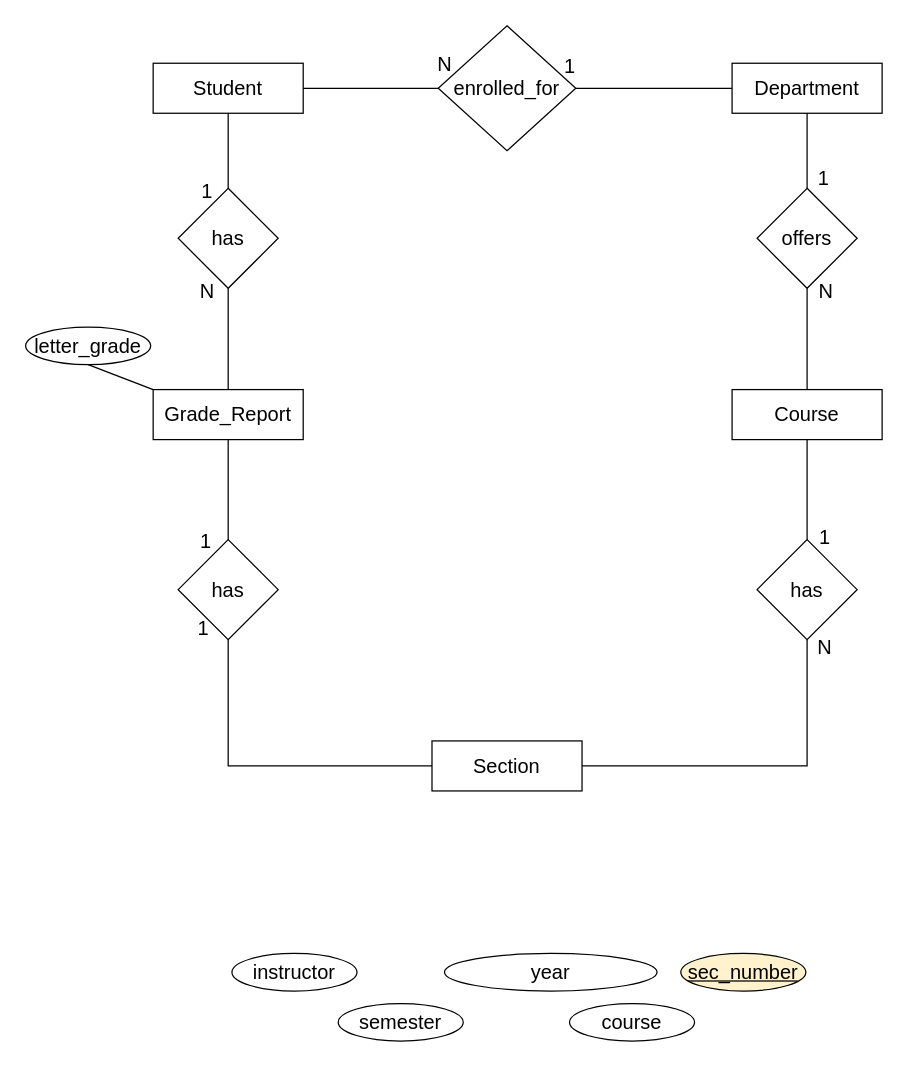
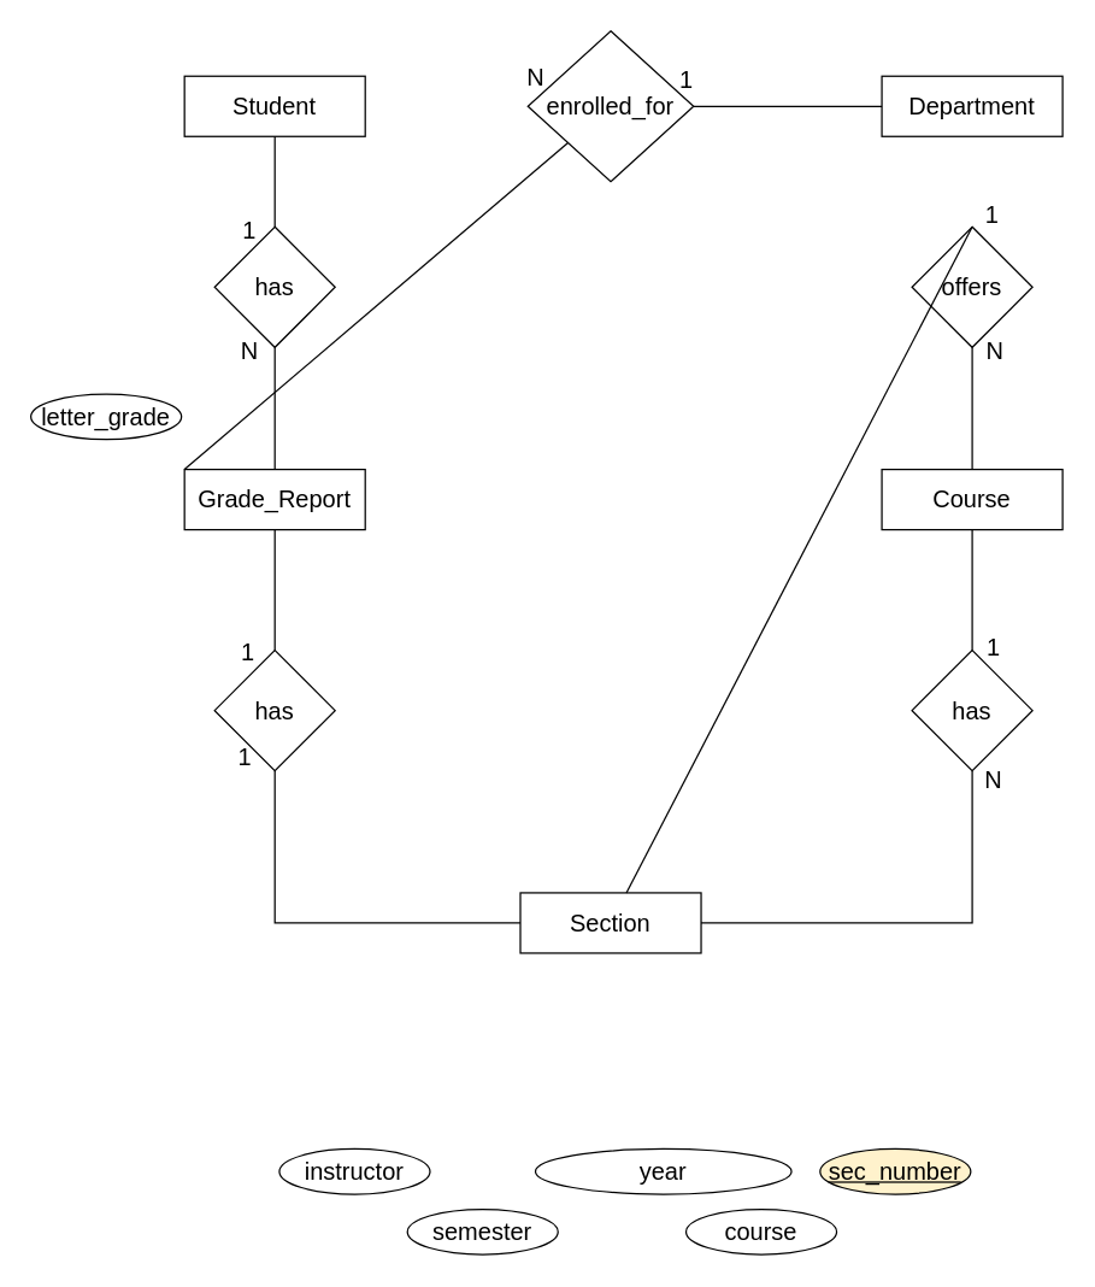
  <mxCell id="0" />
  <mxCell id="1" parent="0" />
  <mxCell id="2" value="Student" style="rounded=0;whiteSpace=wrap;html=1;fontSize=16;" vertex="1" parent="1"><mxGeometry x="122" y="50" width="120" height="40" as="geometry" /></mxCell>
  <mxCell id="3" value="Department" style="rounded=0;whiteSpace=wrap;html=1;fontSize=16;" vertex="1" parent="1"><mxGeometry x="585" y="50" width="120" height="40" as="geometry" /></mxCell>
  <mxCell id="4" value="Grade_Report" style="rounded=0;whiteSpace=wrap;html=1;fontSize=16;" vertex="1" parent="1"><mxGeometry x="122" y="311" width="120" height="40" as="geometry" /></mxCell>
  <mxCell id="5" value="Course" style="rounded=0;whiteSpace=wrap;html=1;fontSize=16;" vertex="1" parent="1"><mxGeometry x="585" y="311" width="120" height="40" as="geometry" /></mxCell>
  <mxCell id="6" value="Section" style="rounded=0;whiteSpace=wrap;html=1;fontSize=16;" vertex="1" parent="1"><mxGeometry x="345" y="592" width="120" height="40" as="geometry" /></mxCell>
  <mxCell id="7" value="has" style="rhombus;whiteSpace=wrap;html=1;fontSize=16;rounded=0;" vertex="1" parent="1"><mxGeometry x="605" y="431" width="80" height="80" as="geometry" /></mxCell>
  <mxCell id="8" value="has" style="rhombus;whiteSpace=wrap;html=1;fontSize=16;rounded=0;" vertex="1" parent="1"><mxGeometry x="142" y="431" width="80" height="80" as="geometry" /></mxCell>
  <mxCell id="9" value="has" style="rhombus;whiteSpace=wrap;html=1;fontSize=16;rounded=0;" vertex="1" parent="1"><mxGeometry x="142" y="150" width="80" height="80" as="geometry" /></mxCell>
  <mxCell id="10" value="offers" style="rhombus;whiteSpace=wrap;html=1;fontSize=16;rounded=0;" vertex="1" parent="1"><mxGeometry x="605" y="150" width="80" height="80" as="geometry" /></mxCell>
  <mxCell id="11" value="enrolled_for" style="rhombus;whiteSpace=wrap;html=1;fontSize=16;rounded=0;" vertex="1" parent="1"><mxGeometry x="350" y="20" width="110" height="100" as="geometry" /></mxCell>
- <mxCell id="12" value="" style="endArrow=none;html=1;rounded=0;fontSize=16;exitX=1;exitY=0.5;exitDx=0;exitDy=0;entryX=0;entryY=0.5;entryDx=0;entryDy=0;" edge="1" parent="1" source="2" target="11"><mxGeometry width="50" height="50" relative="1" as="geometry"><mxPoint x="385" y="340" as="sourcePoint" /><mxPoint x="435" y="290" as="targetPoint" /></mxGeometry></mxCell>
  <mxCell id="13" value="" style="endArrow=none;html=1;rounded=0;fontSize=16;exitX=1;exitY=0.5;exitDx=0;exitDy=0;entryX=0;entryY=0.5;entryDx=0;entryDy=0;" edge="1" parent="1" source="11" target="3"><mxGeometry width="50" height="50" relative="1" as="geometry"><mxPoint x="235" y="80" as="sourcePoint" /><mxPoint x="360" y="80" as="targetPoint" /></mxGeometry></mxCell>
  <mxCell id="14" value="" style="endArrow=none;html=1;rounded=0;fontSize=16;entryX=0.5;entryY=1;entryDx=0;entryDy=0;exitX=0.5;exitY=0;exitDx=0;exitDy=0;" edge="1" parent="1" source="9" target="2"><mxGeometry width="50" height="50" relative="1" as="geometry"><mxPoint x="385" y="340" as="sourcePoint" /><mxPoint x="435" y="290" as="targetPoint" /></mxGeometry></mxCell>
  <mxCell id="15" value="" style="endArrow=none;html=1;rounded=0;fontSize=16;entryX=0.5;entryY=1;entryDx=0;entryDy=0;exitX=0.5;exitY=0;exitDx=0;exitDy=0;" edge="1" parent="1" source="4" target="9"><mxGeometry width="50" height="50" relative="1" as="geometry"><mxPoint x="385" y="282" as="sourcePoint" /><mxPoint x="435" y="232" as="targetPoint" /></mxGeometry></mxCell>
  <mxCell id="16" value="" style="endArrow=none;html=1;rounded=0;fontSize=16;entryX=0.5;entryY=1;entryDx=0;entryDy=0;exitX=0.5;exitY=0;exitDx=0;exitDy=0;" edge="1" parent="1" source="5" target="10"><mxGeometry width="50" height="50" relative="1" as="geometry"><mxPoint x="385" y="282" as="sourcePoint" /><mxPoint x="435" y="232" as="targetPoint" /></mxGeometry></mxCell>
- <mxCell id="17" value="" style="endArrow=none;html=1;rounded=0;fontSize=16;entryX=0.5;entryY=1;entryDx=0;entryDy=0;exitX=0.5;exitY=0;exitDx=0;exitDy=0;" edge="1" parent="1" source="10" target="3"><mxGeometry width="50" height="50" relative="1" as="geometry"><mxPoint x="385" y="340" as="sourcePoint" /><mxPoint x="435" y="290" as="targetPoint" /></mxGeometry></mxCell>
+ <mxCell id="17" value="" style="endArrow=none;html=1;rounded=0;fontSize=16;exitX=0.5;exitY=0;exitDx=0;exitDy=0;" edge="1" parent="1" source="10" target="6"><mxGeometry width="50" height="50" relative="1" as="geometry"><mxPoint x="385" y="340" as="sourcePoint" /><mxPoint x="435" y="290" as="targetPoint" /></mxGeometry></mxCell>
  <mxCell id="18" value="" style="endArrow=none;html=1;rounded=0;fontSize=16;entryX=0.5;entryY=1;entryDx=0;entryDy=0;exitX=0.5;exitY=0;exitDx=0;exitDy=0;" edge="1" parent="1" source="8" target="4"><mxGeometry width="50" height="50" relative="1" as="geometry"><mxPoint x="385" y="282" as="sourcePoint" /><mxPoint x="435" y="232" as="targetPoint" /></mxGeometry></mxCell>
  <mxCell id="19" value="" style="endArrow=none;html=1;rounded=0;fontSize=16;entryX=0.5;entryY=1;entryDx=0;entryDy=0;exitX=0.5;exitY=0;exitDx=0;exitDy=0;" edge="1" parent="1" source="7" target="5"><mxGeometry width="50" height="50" relative="1" as="geometry"><mxPoint x="385" y="512" as="sourcePoint" /><mxPoint x="435" y="462" as="targetPoint" /></mxGeometry></mxCell>
  <mxCell id="20" value="" style="endArrow=none;html=1;rounded=0;fontSize=16;exitX=0.5;exitY=1;exitDx=0;exitDy=0;entryX=0;entryY=0.5;entryDx=0;entryDy=0;" edge="1" parent="1" source="8" target="6"><mxGeometry width="50" height="50" relative="1" as="geometry"><mxPoint x="385" y="392" as="sourcePoint" /><mxPoint x="435" y="342" as="targetPoint" /><Array as="points"><mxPoint x="182" y="612" /></Array></mxGeometry></mxCell>
  <mxCell id="21" value="" style="endArrow=none;html=1;rounded=0;fontSize=16;entryX=0.5;entryY=1;entryDx=0;entryDy=0;exitX=1;exitY=0.5;exitDx=0;exitDy=0;" edge="1" parent="1" source="6" target="7"><mxGeometry width="50" height="50" relative="1" as="geometry"><mxPoint x="385" y="392" as="sourcePoint" /><mxPoint x="435" y="342" as="targetPoint" /><Array as="points"><mxPoint x="645" y="612" /></Array></mxGeometry></mxCell>
  <mxCell id="22" value="1" style="text;html=1;align=center;verticalAlign=middle;resizable=0;points=[];autosize=1;strokeColor=none;fillColor=none;fontSize=16;" vertex="1" parent="1"><mxGeometry x="445" y="42" width="20" height="20" as="geometry" /></mxCell>
  <mxCell id="23" value="N" style="text;html=1;align=center;verticalAlign=middle;resizable=0;points=[];autosize=1;strokeColor=none;fillColor=none;fontSize=16;" vertex="1" parent="1"><mxGeometry x="340" y="41" width="30" height="20" as="geometry" /></mxCell>
  <mxCell id="24" value="N" style="text;html=1;align=center;verticalAlign=middle;resizable=0;points=[];autosize=1;strokeColor=none;fillColor=none;fontSize=16;" vertex="1" parent="1"><mxGeometry x="150" y="222" width="30" height="20" as="geometry" /></mxCell>
  <mxCell id="25" value="1" style="text;html=1;align=center;verticalAlign=middle;resizable=0;points=[];autosize=1;strokeColor=none;fillColor=none;fontSize=16;" vertex="1" parent="1"><mxGeometry x="155" y="142" width="20" height="20" as="geometry" /></mxCell>
  <mxCell id="26" value="1" style="text;html=1;align=center;verticalAlign=middle;resizable=0;points=[];autosize=1;strokeColor=none;fillColor=none;fontSize=16;" vertex="1" parent="1"><mxGeometry x="152" y="492" width="20" height="20" as="geometry" /></mxCell>
  <mxCell id="27" value="1" style="text;html=1;align=center;verticalAlign=middle;resizable=0;points=[];autosize=1;strokeColor=none;fillColor=none;fontSize=16;" vertex="1" parent="1"><mxGeometry x="154" y="422" width="20" height="20" as="geometry" /></mxCell>
  <mxCell id="28" value="1" style="text;html=1;align=center;verticalAlign=middle;resizable=0;points=[];autosize=1;strokeColor=none;fillColor=none;fontSize=16;" vertex="1" parent="1"><mxGeometry x="649" y="419" width="20" height="20" as="geometry" /></mxCell>
  <mxCell id="29" value="N" style="text;html=1;align=center;verticalAlign=middle;resizable=0;points=[];autosize=1;strokeColor=none;fillColor=none;fontSize=16;" vertex="1" parent="1"><mxGeometry x="644" y="507" width="30" height="20" as="geometry" /></mxCell>
  <mxCell id="30" value="N" style="text;html=1;align=center;verticalAlign=middle;resizable=0;points=[];autosize=1;strokeColor=none;fillColor=none;fontSize=16;" vertex="1" parent="1"><mxGeometry x="645" y="222" width="30" height="20" as="geometry" /></mxCell>
  <mxCell id="31" value="1" style="text;html=1;align=center;verticalAlign=middle;resizable=0;points=[];autosize=1;strokeColor=none;fillColor=none;fontSize=16;" vertex="1" parent="1"><mxGeometry x="648" y="132" width="20" height="20" as="geometry" /></mxCell>
  <mxCell id="32" value="letter_grade" style="ellipse;whiteSpace=wrap;html=1;fontSize=16;" vertex="1" parent="1"><mxGeometry x="20" y="261" width="100" height="30" as="geometry" /></mxCell>
- <mxCell id="33" value="" style="endArrow=none;html=1;rounded=0;fontSize=16;exitX=0;exitY=0;exitDx=0;exitDy=0;entryX=0.5;entryY=1;entryDx=0;entryDy=0;" edge="1" parent="1" source="4" target="32"><mxGeometry width="50" height="50" relative="1" as="geometry"><mxPoint x="385" y="332" as="sourcePoint" /><mxPoint x="435" y="282" as="targetPoint" /></mxGeometry></mxCell>
+ <mxCell id="33" value="" style="endArrow=none;html=1;rounded=0;fontSize=16;exitX=0;exitY=0;exitDx=0;exitDy=0;" edge="1" parent="1" source="4" target="11"><mxGeometry width="50" height="50" relative="1" as="geometry"><mxPoint x="385" y="332" as="sourcePoint" /><mxPoint x="435" y="282" as="targetPoint" /></mxGeometry></mxCell>
  <mxCell id="34" value="instructor" style="ellipse;whiteSpace=wrap;html=1;fontSize=16;" vertex="1" parent="1"><mxGeometry x="185" y="762" width="100" height="30" as="geometry" /></mxCell>
  <mxCell id="35" value="semester" style="ellipse;whiteSpace=wrap;html=1;fontSize=16;" vertex="1" parent="1"><mxGeometry x="270" y="802" width="100" height="30" as="geometry" /></mxCell>
  <mxCell id="36" value="course" style="ellipse;whiteSpace=wrap;html=1;fontSize=16;" vertex="1" parent="1"><mxGeometry x="455" y="802" width="100" height="30" as="geometry" /></mxCell>
  <mxCell id="37" value="year" style="ellipse;whiteSpace=wrap;html=1;fontSize=16;" vertex="1" parent="1"><mxGeometry x="355" y="762" width="170" height="30" as="geometry" /></mxCell>
  <mxCell id="38" value="&lt;u&gt;sec_number&lt;/u&gt;" style="ellipse;whiteSpace=wrap;html=1;fontSize=16;fillColor=#fff2cc;" vertex="1" parent="1"><mxGeometry x="544" y="762" width="100" height="30" as="geometry" /></mxCell>
